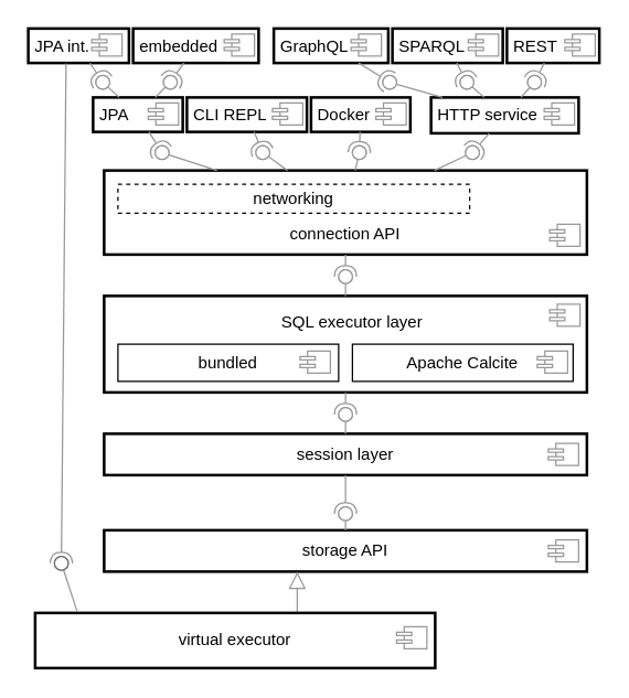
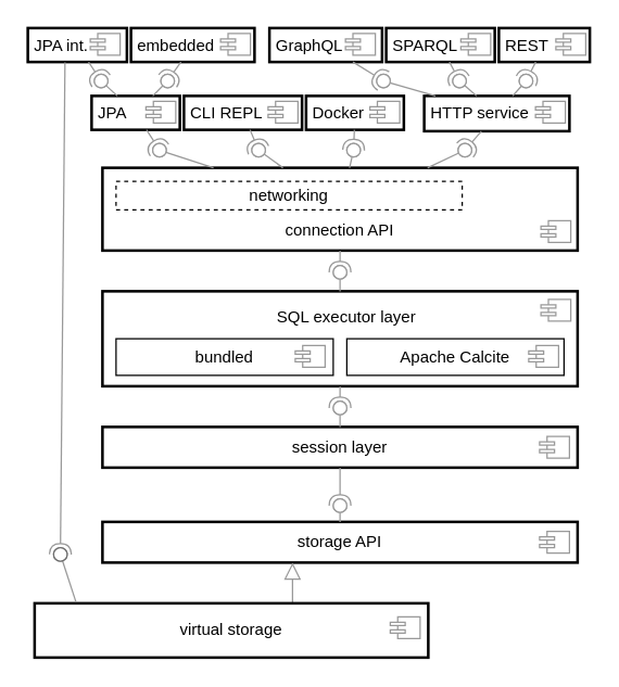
  <mxCell id="0" />
  <mxCell id="1" parent="0" />
  <mxCell id="2" value="storage API" style="rounded=0;whiteSpace=wrap;html=1;labelBackgroundColor=none;strokeWidth=2;" parent="1" vertex="1"><mxGeometry x="75" y="384" width="350" height="30" as="geometry" /></mxCell>
  <mxCell id="3" value="CLI REPL" style="rounded=0;whiteSpace=wrap;html=1;spacingLeft=3;align=left;strokeWidth=2;" parent="1" vertex="1"><mxGeometry x="135" y="70" width="87" height="25" as="geometry" /></mxCell>
  <mxCell id="4" value="" style="endArrow=block;html=1;rounded=0;entryX=0.5;entryY=1;entryDx=0;entryDy=0;endFill=0;strokeColor=#999999;strokeWidth=1;jumpSize=4;endSize=10;" parent="1" edge="1"><mxGeometry width="50" height="50" relative="1" as="geometry"><mxPoint x="215" y="444" as="sourcePoint" /><mxPoint x="215" y="414" as="targetPoint" /></mxGeometry></mxCell>
  <mxCell id="5" value="HTTP service" style="rounded=0;whiteSpace=wrap;html=1;spacingLeft=3;align=left;strokeWidth=2;" parent="1" vertex="1"><mxGeometry x="312" y="70" width="107" height="26" as="geometry" /></mxCell>
  <mxCell id="6" value="GraphQL" style="rounded=0;whiteSpace=wrap;html=1;spacingLeft=3;align=left;strokeWidth=2;" parent="1" vertex="1"><mxGeometry x="198" y="20" width="83" height="25" as="geometry" /></mxCell>
  <mxCell id="7" value="SPARQL" style="rounded=0;whiteSpace=wrap;html=1;spacingLeft=3;align=left;strokeWidth=2;" parent="1" vertex="1"><mxGeometry x="284" y="20" width="80" height="25" as="geometry" /></mxCell>
  <mxCell id="8" value="REST" style="rounded=0;whiteSpace=wrap;html=1;spacingLeft=3;align=left;strokeWidth=2;" parent="1" vertex="1"><mxGeometry x="367" y="20" width="67" height="25" as="geometry" /></mxCell>
- <mxCell id="9" value="virtual executor" style="rounded=0;whiteSpace=wrap;html=1;strokeWidth=2;" parent="1" vertex="1"><mxGeometry x="25" y="444" width="290" height="40" as="geometry" /></mxCell>
+ <mxCell id="9" value="virtual storage" style="rounded=0;whiteSpace=wrap;html=1;strokeWidth=2;" parent="1" vertex="1"><mxGeometry x="25" y="444" width="290" height="40" as="geometry" /></mxCell>
  <mxCell id="10" value="" style="rounded=0;whiteSpace=wrap;html=1;strokeWidth=2;" parent="1" vertex="1"><mxGeometry x="75" y="214" width="350" height="70" as="geometry" /></mxCell>
  <mxCell id="11" value="bundled" style="rounded=0;whiteSpace=wrap;html=1;" parent="1" vertex="1"><mxGeometry x="85" y="249" width="160" height="27" as="geometry" /></mxCell>
  <mxCell id="12" value="Apache Calcite" style="rounded=0;whiteSpace=wrap;html=1;" parent="1" vertex="1"><mxGeometry x="255" y="249" width="160" height="27" as="geometry" /></mxCell>
  <mxCell id="13" value="SQL executor layer" style="text;html=1;strokeColor=none;fillColor=none;align=center;verticalAlign=middle;whiteSpace=wrap;rounded=0;" parent="1" vertex="1"><mxGeometry x="95" y="221" width="320" height="24" as="geometry" /></mxCell>
  <mxCell id="14" value="session layer" style="rounded=0;whiteSpace=wrap;html=1;strokeWidth=2;" parent="1" vertex="1"><mxGeometry x="75" y="314" width="350" height="30" as="geometry" /></mxCell>
  <mxCell id="15" value="JPA" style="rounded=0;whiteSpace=wrap;html=1;align=left;spacingLeft=3;strokeWidth=2;" parent="1" vertex="1"><mxGeometry x="67" y="70" width="65" height="25" as="geometry" /></mxCell>
  <mxCell id="16" value="JPA int." style="rounded=0;whiteSpace=wrap;html=1;spacingLeft=3;align=left;strokeWidth=2;" parent="1" vertex="1"><mxGeometry x="20" y="20" width="73" height="25" as="geometry" /></mxCell>
  <mxCell id="17" value="embedded" style="rounded=0;whiteSpace=wrap;html=1;spacingLeft=3;align=left;strokeWidth=2;" parent="1" vertex="1"><mxGeometry x="96" y="20" width="91" height="25" as="geometry" /></mxCell>
  <mxCell id="18" value="Docker" style="rounded=0;whiteSpace=wrap;html=1;spacingLeft=3;align=left;strokeWidth=2;" parent="1" vertex="1"><mxGeometry x="225" y="70" width="72" height="25" as="geometry" /></mxCell>
  <mxCell id="19" value="" style="rounded=0;whiteSpace=wrap;html=1;strokeWidth=2;" parent="1" vertex="1"><mxGeometry x="75" y="123" width="350" height="61" as="geometry" /></mxCell>
  <mxCell id="20" value="networking" style="rounded=0;whiteSpace=wrap;html=1;dashed=1;" parent="1" vertex="1"><mxGeometry x="85" y="133" width="255" height="21" as="geometry" /></mxCell>
  <mxCell id="21" value="connection API" style="text;html=1;strokeColor=none;fillColor=none;align=center;verticalAlign=middle;whiteSpace=wrap;rounded=0;" parent="1" vertex="1"><mxGeometry x="85" y="160" width="330" height="17" as="geometry" /></mxCell>
  <mxCell id="22" value="" style="html=1;outlineConnect=0;whiteSpace=wrap;fillColor=#FFFFFF;shape=mxgraph.archimate3.component;strokeColor=#999999;strokeWidth=1;" parent="1" vertex="1"><mxGeometry x="398" y="162" width="22" height="16" as="geometry" /></mxCell>
  <mxCell id="23" value="" style="html=1;outlineConnect=0;whiteSpace=wrap;fillColor=#FFFFFF;shape=mxgraph.archimate3.component;strokeColor=#999999;strokeWidth=1;" parent="1" vertex="1"><mxGeometry x="398" y="220" width="22" height="16" as="geometry" /></mxCell>
  <mxCell id="24" value="" style="html=1;outlineConnect=0;whiteSpace=wrap;fillColor=#FFFFFF;shape=mxgraph.archimate3.component;strokeColor=#999999;strokeWidth=1;" parent="1" vertex="1"><mxGeometry x="389" y="254" width="22" height="16" as="geometry" /></mxCell>
  <mxCell id="25" value="" style="html=1;outlineConnect=0;whiteSpace=wrap;fillColor=#FFFFFF;shape=mxgraph.archimate3.component;strokeColor=#999999;strokeWidth=1;" parent="1" vertex="1"><mxGeometry x="217" y="254" width="22" height="16" as="geometry" /></mxCell>
  <mxCell id="26" value="" style="html=1;outlineConnect=0;whiteSpace=wrap;fillColor=#FFFFFF;shape=mxgraph.archimate3.component;strokeColor=#999999;strokeWidth=1;" parent="1" vertex="1"><mxGeometry x="397" y="321" width="22" height="16" as="geometry" /></mxCell>
  <mxCell id="27" value="" style="html=1;outlineConnect=0;whiteSpace=wrap;fillColor=#FFFFFF;shape=mxgraph.archimate3.component;strokeColor=#999999;strokeWidth=1;" parent="1" vertex="1"><mxGeometry x="397" y="391" width="22" height="16" as="geometry" /></mxCell>
  <mxCell id="28" value="" style="html=1;outlineConnect=0;whiteSpace=wrap;fillColor=#FFFFFF;shape=mxgraph.archimate3.component;strokeColor=#999999;strokeWidth=1;" parent="1" vertex="1"><mxGeometry x="287" y="454" width="22" height="16" as="geometry" /></mxCell>
  <mxCell id="29" value="" style="html=1;outlineConnect=0;whiteSpace=wrap;fillColor=#FFFFFF;shape=mxgraph.archimate3.component;strokeColor=#999999;strokeWidth=1;" parent="1" vertex="1"><mxGeometry x="107" y="74" width="22" height="16" as="geometry" /></mxCell>
  <mxCell id="30" value="" style="html=1;outlineConnect=0;whiteSpace=wrap;fillColor=#FFFFFF;shape=mxgraph.archimate3.component;strokeColor=#999999;strokeWidth=1;" parent="1" vertex="1"><mxGeometry x="197" y="74" width="22" height="16" as="geometry" /></mxCell>
  <mxCell id="31" value="" style="html=1;outlineConnect=0;whiteSpace=wrap;fillColor=#FFFFFF;shape=mxgraph.archimate3.component;strokeColor=#999999;strokeWidth=1;" parent="1" vertex="1"><mxGeometry x="272" y="74" width="22" height="16" as="geometry" /></mxCell>
  <mxCell id="32" value="" style="html=1;outlineConnect=0;whiteSpace=wrap;fillColor=#FFFFFF;shape=mxgraph.archimate3.component;strokeColor=#999999;strokeWidth=1;" parent="1" vertex="1"><mxGeometry x="394" y="74" width="22" height="16" as="geometry" /></mxCell>
  <mxCell id="33" value="" style="html=1;outlineConnect=0;whiteSpace=wrap;fillColor=#FFFFFF;shape=mxgraph.archimate3.component;strokeColor=#999999;strokeWidth=1;" parent="1" vertex="1"><mxGeometry x="66" y="24" width="22" height="16" as="geometry" /></mxCell>
  <mxCell id="34" value="" style="html=1;outlineConnect=0;whiteSpace=wrap;fillColor=#FFFFFF;shape=mxgraph.archimate3.component;strokeColor=#999999;strokeWidth=1;" parent="1" vertex="1"><mxGeometry x="162" y="24" width="22" height="16" as="geometry" /></mxCell>
  <mxCell id="35" value="" style="html=1;outlineConnect=0;whiteSpace=wrap;fillColor=#FFFFFF;shape=mxgraph.archimate3.component;strokeColor=#999999;strokeWidth=1;" parent="1" vertex="1"><mxGeometry x="254" y="24" width="22" height="16" as="geometry" /></mxCell>
  <mxCell id="36" value="" style="html=1;outlineConnect=0;whiteSpace=wrap;fillColor=#FFFFFF;shape=mxgraph.archimate3.component;strokeColor=#999999;strokeWidth=1;" parent="1" vertex="1"><mxGeometry x="339" y="24" width="22" height="16" as="geometry" /></mxCell>
  <mxCell id="37" value="" style="html=1;outlineConnect=0;whiteSpace=wrap;fillColor=#FFFFFF;shape=mxgraph.archimate3.component;strokeColor=#999999;strokeWidth=1;" parent="1" vertex="1"><mxGeometry x="409" y="24" width="22" height="16" as="geometry" /></mxCell>
  <mxCell id="38" value="" style="rounded=0;orthogonalLoop=1;jettySize=auto;html=1;endArrow=halfCircle;endFill=0;endSize=6;strokeWidth=1;sketch=0;strokeColor=#999999;" parent="1" source="14" target="40" edge="1"><mxGeometry relative="1" as="geometry"><mxPoint x="225" y="372" as="sourcePoint" /></mxGeometry></mxCell>
  <mxCell id="39" value="" style="rounded=0;orthogonalLoop=1;jettySize=auto;html=1;endArrow=oval;endFill=0;sketch=0;sourcePerimeterSpacing=0;targetPerimeterSpacing=0;endSize=10;entryX=0.543;entryY=0.243;entryDx=0;entryDy=0;entryPerimeter=0;strokeColor=#999999;" parent="1" source="2" target="40" edge="1"><mxGeometry relative="1" as="geometry"><mxPoint x="134" y="513" as="sourcePoint" /></mxGeometry></mxCell>
  <mxCell id="40" value="" style="ellipse;whiteSpace=wrap;html=1;align=center;aspect=fixed;resizable=0;perimeter=centerPerimeter;rotatable=0;allowArrows=0;points=[];outlineConnect=1;resizeWidth=1;resizeHeight=0;rotation=0;strokeColor=#999999;" parent="1" vertex="1"><mxGeometry x="245" y="367" width="10" height="10" as="geometry" /></mxCell>
  <mxCell id="41" value="" style="rounded=0;orthogonalLoop=1;jettySize=auto;html=1;endArrow=halfCircle;endFill=0;endSize=6;strokeWidth=1;sketch=0;strokeColor=#999999;" parent="1" source="10" target="43" edge="1"><mxGeometry relative="1" as="geometry"><mxPoint x="217" y="306" as="sourcePoint" /></mxGeometry></mxCell>
  <mxCell id="42" value="" style="rounded=0;orthogonalLoop=1;jettySize=auto;html=1;endArrow=oval;endFill=0;sketch=0;sourcePerimeterSpacing=0;targetPerimeterSpacing=0;endSize=10;entryX=0.543;entryY=0.243;entryDx=0;entryDy=0;entryPerimeter=0;strokeColor=#999999;" parent="1" source="14" target="43" edge="1"><mxGeometry relative="1" as="geometry"><mxPoint x="250" y="294" as="sourcePoint" /></mxGeometry></mxCell>
  <mxCell id="43" value="" style="ellipse;whiteSpace=wrap;html=1;align=center;aspect=fixed;resizable=0;perimeter=centerPerimeter;rotatable=0;allowArrows=0;points=[];outlineConnect=1;resizeWidth=1;resizeHeight=0;rotation=0;strokeColor=#999999;" parent="1" vertex="1"><mxGeometry x="245" y="295" width="10" height="10" as="geometry" /></mxCell>
  <mxCell id="44" value="" style="rounded=0;orthogonalLoop=1;jettySize=auto;html=1;endArrow=halfCircle;endFill=0;endSize=6;strokeWidth=1;sketch=0;strokeColor=#999999;" parent="1" source="19" target="46" edge="1"><mxGeometry relative="1" as="geometry"><mxPoint x="250" y="184" as="sourcePoint" /></mxGeometry></mxCell>
  <mxCell id="45" value="" style="rounded=0;orthogonalLoop=1;jettySize=auto;html=1;endArrow=oval;endFill=0;sketch=0;sourcePerimeterSpacing=0;targetPerimeterSpacing=0;endSize=10;entryX=0.543;entryY=0.243;entryDx=0;entryDy=0;entryPerimeter=0;strokeColor=#999999;" parent="1" source="10" target="46" edge="1"><mxGeometry relative="1" as="geometry"><mxPoint x="250" y="214" as="sourcePoint" /></mxGeometry></mxCell>
  <mxCell id="46" value="" style="ellipse;whiteSpace=wrap;html=1;align=center;aspect=fixed;resizable=0;perimeter=centerPerimeter;rotatable=0;allowArrows=0;points=[];outlineConnect=1;resizeWidth=1;resizeHeight=0;rotation=0;strokeColor=#999999;" parent="1" vertex="1"><mxGeometry x="245" y="195" width="10" height="10" as="geometry" /></mxCell>
  <mxCell id="47" value="" style="rounded=0;orthogonalLoop=1;jettySize=auto;html=1;endArrow=halfCircle;endFill=0;endSize=6;strokeWidth=1;sketch=0;exitX=0.375;exitY=1.01;exitDx=0;exitDy=0;exitPerimeter=0;strokeColor=#999999;" parent="1" source="16" target="49" edge="1"><mxGeometry relative="1" as="geometry"><mxPoint x="53" y="57" as="sourcePoint" /></mxGeometry></mxCell>
  <mxCell id="48" value="" style="rounded=0;orthogonalLoop=1;jettySize=auto;html=1;endArrow=oval;endFill=0;sketch=0;sourcePerimeterSpacing=0;targetPerimeterSpacing=0;endSize=10;entryX=0.543;entryY=0.243;entryDx=0;entryDy=0;entryPerimeter=0;exitX=0.105;exitY=-0.025;exitDx=0;exitDy=0;exitPerimeter=0;strokeColor=#999999;" parent="1" source="9" target="49" edge="1"><mxGeometry relative="1" as="geometry"><mxPoint x="50" y="324" as="sourcePoint" /></mxGeometry></mxCell>
  <mxCell id="49" value="" style="ellipse;whiteSpace=wrap;html=1;align=center;aspect=fixed;resizable=0;perimeter=centerPerimeter;rotatable=0;allowArrows=0;points=[];outlineConnect=1;resizeWidth=1;resizeHeight=0;rotation=0;strokeColor=#6E6E6E;" parent="1" vertex="1"><mxGeometry x="39" y="403" width="10" height="10" as="geometry" /></mxCell>
  <mxCell id="50" value="" style="rounded=0;orthogonalLoop=1;jettySize=auto;html=1;endArrow=halfCircle;endFill=0;endSize=6;strokeWidth=1;sketch=0;strokeColor=#999999;" parent="1" source="15" target="52" edge="1"><mxGeometry relative="1" as="geometry"><mxPoint x="110" y="94" as="sourcePoint" /></mxGeometry></mxCell>
  <mxCell id="51" value="" style="rounded=0;orthogonalLoop=1;jettySize=auto;html=1;endArrow=oval;endFill=0;sketch=0;sourcePerimeterSpacing=0;targetPerimeterSpacing=0;endSize=10;entryX=0.543;entryY=0.243;entryDx=0;entryDy=0;entryPerimeter=0;strokeColor=#999999;" parent="1" source="19" target="52" edge="1"><mxGeometry relative="1" as="geometry"><mxPoint x="110" y="124" as="sourcePoint" /></mxGeometry></mxCell>
  <mxCell id="52" value="" style="ellipse;whiteSpace=wrap;html=1;align=center;aspect=fixed;resizable=0;perimeter=centerPerimeter;rotatable=0;allowArrows=0;points=[];outlineConnect=1;resizeWidth=1;resizeHeight=0;rotation=0;strokeColor=#999999;" parent="1" vertex="1"><mxGeometry x="112" y="105" width="10" height="10" as="geometry" /></mxCell>
  <mxCell id="53" value="" style="rounded=0;orthogonalLoop=1;jettySize=auto;html=1;endArrow=halfCircle;endFill=0;endSize=6;strokeWidth=1;sketch=0;strokeColor=#999999;" parent="1" source="3" target="55" edge="1"><mxGeometry relative="1" as="geometry"><mxPoint x="165" y="95" as="sourcePoint" /></mxGeometry></mxCell>
  <mxCell id="54" value="" style="rounded=0;orthogonalLoop=1;jettySize=auto;html=1;endArrow=oval;endFill=0;sketch=0;sourcePerimeterSpacing=0;targetPerimeterSpacing=0;endSize=10;entryX=0.543;entryY=0.243;entryDx=0;entryDy=0;entryPerimeter=0;strokeColor=#999999;" parent="1" source="19" target="55" edge="1"><mxGeometry relative="1" as="geometry"><mxPoint x="216" y="123" as="sourcePoint" /></mxGeometry></mxCell>
  <mxCell id="55" value="" style="ellipse;whiteSpace=wrap;html=1;align=center;aspect=fixed;resizable=0;perimeter=centerPerimeter;rotatable=0;allowArrows=0;points=[];outlineConnect=1;resizeWidth=1;resizeHeight=0;rotation=0;strokeColor=#999999;" parent="1" vertex="1"><mxGeometry x="185" y="105" width="10" height="10" as="geometry" /></mxCell>
  <mxCell id="56" value="" style="rounded=0;orthogonalLoop=1;jettySize=auto;html=1;endArrow=halfCircle;endFill=0;endSize=6;strokeWidth=1;sketch=0;strokeColor=#999999;" parent="1" source="18" target="58" edge="1"><mxGeometry relative="1" as="geometry"><mxPoint x="254" y="105" as="sourcePoint" /></mxGeometry></mxCell>
  <mxCell id="57" value="" style="rounded=0;orthogonalLoop=1;jettySize=auto;html=1;endArrow=oval;endFill=0;sketch=0;sourcePerimeterSpacing=0;targetPerimeterSpacing=0;endSize=10;entryX=0.543;entryY=0.243;entryDx=0;entryDy=0;entryPerimeter=0;strokeColor=#999999;" parent="1" source="19" target="58" edge="1"><mxGeometry relative="1" as="geometry"><mxPoint x="280" y="133" as="sourcePoint" /></mxGeometry></mxCell>
  <mxCell id="58" value="" style="ellipse;whiteSpace=wrap;html=1;align=center;aspect=fixed;resizable=0;perimeter=centerPerimeter;rotatable=0;allowArrows=0;points=[];outlineConnect=1;resizeWidth=1;resizeHeight=0;rotation=0;strokeColor=#999999;" parent="1" vertex="1"><mxGeometry x="255" y="105" width="10" height="10" as="geometry" /></mxCell>
  <mxCell id="59" value="" style="rounded=0;orthogonalLoop=1;jettySize=auto;html=1;endArrow=halfCircle;endFill=0;endSize=6;strokeWidth=1;sketch=0;strokeColor=#999999;" parent="1" source="5" target="61" edge="1"><mxGeometry relative="1" as="geometry"><mxPoint x="361" y="95" as="sourcePoint" /></mxGeometry></mxCell>
  <mxCell id="60" value="" style="rounded=0;orthogonalLoop=1;jettySize=auto;html=1;endArrow=oval;endFill=0;sketch=0;sourcePerimeterSpacing=0;targetPerimeterSpacing=0;endSize=10;entryX=0.543;entryY=0.243;entryDx=0;entryDy=0;entryPerimeter=0;strokeColor=#999999;" parent="1" source="19" target="61" edge="1"><mxGeometry relative="1" as="geometry"><mxPoint x="357" y="123" as="sourcePoint" /></mxGeometry></mxCell>
  <mxCell id="61" value="" style="ellipse;whiteSpace=wrap;html=1;align=center;aspect=fixed;resizable=0;perimeter=centerPerimeter;rotatable=0;allowArrows=0;points=[];outlineConnect=1;resizeWidth=1;resizeHeight=0;rotation=0;strokeColor=#999999;" parent="1" vertex="1"><mxGeometry x="337" y="105" width="10" height="10" as="geometry" /></mxCell>
  <mxCell id="62" value="" style="rounded=0;orthogonalLoop=1;jettySize=auto;html=1;endArrow=halfCircle;endFill=0;endSize=6;strokeWidth=1;sketch=0;strokeColor=#999999;" parent="1" source="6" target="64" edge="1"><mxGeometry relative="1" as="geometry"><mxPoint x="271" y="44" as="sourcePoint" /></mxGeometry></mxCell>
  <mxCell id="63" value="" style="rounded=0;orthogonalLoop=1;jettySize=auto;html=1;endArrow=oval;endFill=0;sketch=0;sourcePerimeterSpacing=0;targetPerimeterSpacing=0;endSize=10;entryX=0.543;entryY=0.243;entryDx=0;entryDy=0;entryPerimeter=0;strokeColor=#999999;" parent="1" source="5" target="64" edge="1"><mxGeometry relative="1" as="geometry"><mxPoint x="267" y="72" as="sourcePoint" /></mxGeometry></mxCell>
  <mxCell id="64" value="" style="ellipse;whiteSpace=wrap;html=1;align=center;aspect=fixed;resizable=0;perimeter=centerPerimeter;rotatable=0;allowArrows=0;points=[];outlineConnect=1;resizeWidth=1;resizeHeight=0;rotation=0;strokeColor=#999999;" parent="1" vertex="1"><mxGeometry x="277" y="54" width="10" height="10" as="geometry" /></mxCell>
  <mxCell id="65" value="" style="rounded=0;orthogonalLoop=1;jettySize=auto;html=1;endArrow=halfCircle;endFill=0;endSize=6;strokeWidth=1;sketch=0;strokeColor=#999999;" parent="1" source="7" target="67" edge="1"><mxGeometry relative="1" as="geometry"><mxPoint x="314" y="45" as="sourcePoint" /></mxGeometry></mxCell>
  <mxCell id="66" value="" style="rounded=0;orthogonalLoop=1;jettySize=auto;html=1;endArrow=oval;endFill=0;sketch=0;sourcePerimeterSpacing=0;targetPerimeterSpacing=0;endSize=10;entryX=0.543;entryY=0.243;entryDx=0;entryDy=0;entryPerimeter=0;strokeColor=#999999;" parent="1" source="5" target="67" edge="1"><mxGeometry relative="1" as="geometry"><mxPoint x="374" y="70" as="sourcePoint" /></mxGeometry></mxCell>
  <mxCell id="67" value="" style="ellipse;whiteSpace=wrap;html=1;align=center;aspect=fixed;resizable=0;perimeter=centerPerimeter;rotatable=0;allowArrows=0;points=[];outlineConnect=1;resizeWidth=1;resizeHeight=0;rotation=0;strokeColor=#999999;" parent="1" vertex="1"><mxGeometry x="333" y="54" width="10" height="10" as="geometry" /></mxCell>
  <mxCell id="68" value="" style="rounded=0;orthogonalLoop=1;jettySize=auto;html=1;endArrow=halfCircle;endFill=0;endSize=6;strokeWidth=1;sketch=0;strokeColor=#999999;" parent="1" source="8" target="70" edge="1"><mxGeometry relative="1" as="geometry"><mxPoint x="390" y="45" as="sourcePoint" /></mxGeometry></mxCell>
  <mxCell id="69" value="" style="rounded=0;orthogonalLoop=1;jettySize=auto;html=1;endArrow=oval;endFill=0;sketch=0;sourcePerimeterSpacing=0;targetPerimeterSpacing=0;endSize=10;entryX=0.543;entryY=0.243;entryDx=0;entryDy=0;entryPerimeter=0;strokeColor=#999999;" parent="1" source="5" target="70" edge="1"><mxGeometry relative="1" as="geometry"><mxPoint x="410" y="70" as="sourcePoint" /></mxGeometry></mxCell>
  <mxCell id="70" value="" style="ellipse;whiteSpace=wrap;html=1;align=center;aspect=fixed;resizable=0;perimeter=centerPerimeter;rotatable=0;allowArrows=0;points=[];outlineConnect=1;resizeWidth=1;resizeHeight=0;rotation=0;strokeColor=#999999;" parent="1" vertex="1"><mxGeometry x="382" y="54" width="10" height="10" as="geometry" /></mxCell>
  <mxCell id="71" value="" style="rounded=0;orthogonalLoop=1;jettySize=auto;html=1;endArrow=halfCircle;endFill=0;endSize=6;strokeWidth=1;sketch=0;strokeColor=#999999;" parent="1" source="17" target="73" edge="1"><mxGeometry relative="1" as="geometry"><mxPoint x="136" y="45" as="sourcePoint" /></mxGeometry></mxCell>
  <mxCell id="72" value="" style="rounded=0;orthogonalLoop=1;jettySize=auto;html=1;endArrow=oval;endFill=0;sketch=0;sourcePerimeterSpacing=0;targetPerimeterSpacing=0;endSize=10;entryX=0.543;entryY=0.243;entryDx=0;entryDy=0;entryPerimeter=0;strokeColor=#999999;" parent="1" source="15" target="73" edge="1"><mxGeometry relative="1" as="geometry"><mxPoint x="119" y="70" as="sourcePoint" /></mxGeometry></mxCell>
  <mxCell id="73" value="" style="ellipse;whiteSpace=wrap;html=1;align=center;aspect=fixed;resizable=0;perimeter=centerPerimeter;rotatable=0;allowArrows=0;points=[];outlineConnect=1;resizeWidth=1;resizeHeight=0;rotation=0;strokeColor=#999999;" parent="1" vertex="1"><mxGeometry x="118" y="54" width="10" height="10" as="geometry" /></mxCell>
  <mxCell id="74" value="" style="rounded=0;orthogonalLoop=1;jettySize=auto;html=1;endArrow=halfCircle;endFill=0;endSize=6;strokeWidth=1;sketch=0;strokeColor=#999999;" parent="1" source="16" target="76" edge="1"><mxGeometry relative="1" as="geometry"><mxPoint x="84" y="45" as="sourcePoint" /></mxGeometry></mxCell>
  <mxCell id="75" value="" style="rounded=0;orthogonalLoop=1;jettySize=auto;html=1;endArrow=oval;endFill=0;sketch=0;sourcePerimeterSpacing=0;targetPerimeterSpacing=0;endSize=10;entryX=0.543;entryY=0.243;entryDx=0;entryDy=0;entryPerimeter=0;strokeColor=#999999;" parent="1" source="15" target="76" edge="1"><mxGeometry relative="1" as="geometry"><mxPoint x="64" y="70" as="sourcePoint" /></mxGeometry></mxCell>
  <mxCell id="76" value="" style="ellipse;whiteSpace=wrap;html=1;align=center;aspect=fixed;resizable=0;perimeter=centerPerimeter;rotatable=0;allowArrows=0;points=[];outlineConnect=1;resizeWidth=1;resizeHeight=0;rotation=0;strokeColor=#999999;" parent="1" vertex="1"><mxGeometry x="69" y="54" width="10" height="10" as="geometry" /></mxCell>
